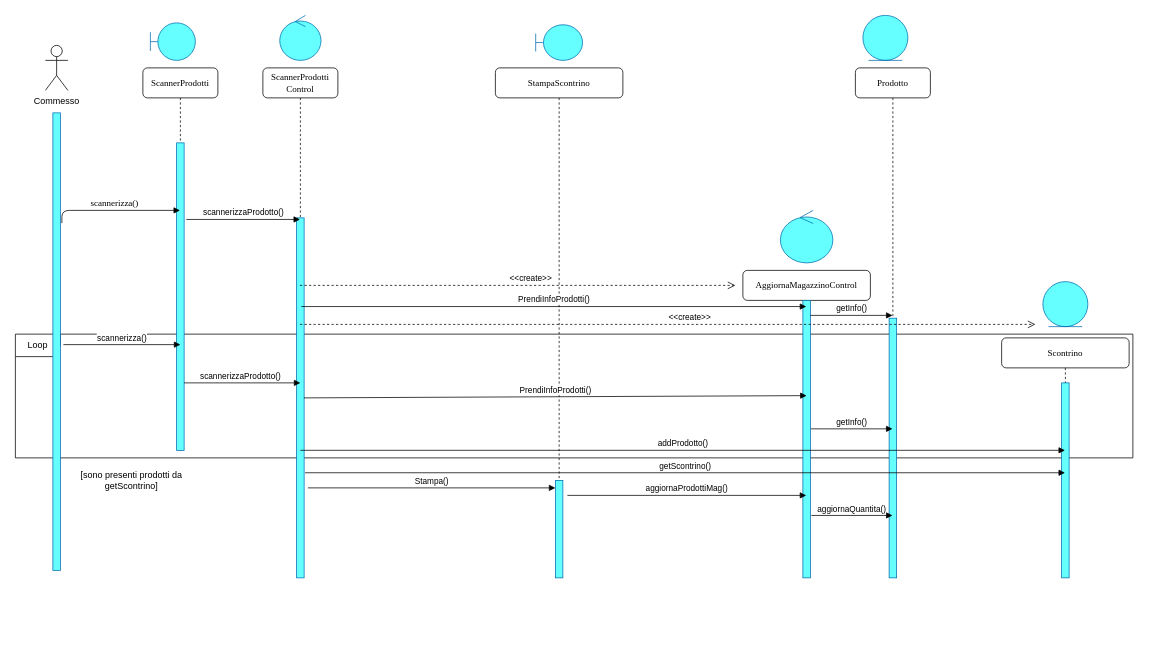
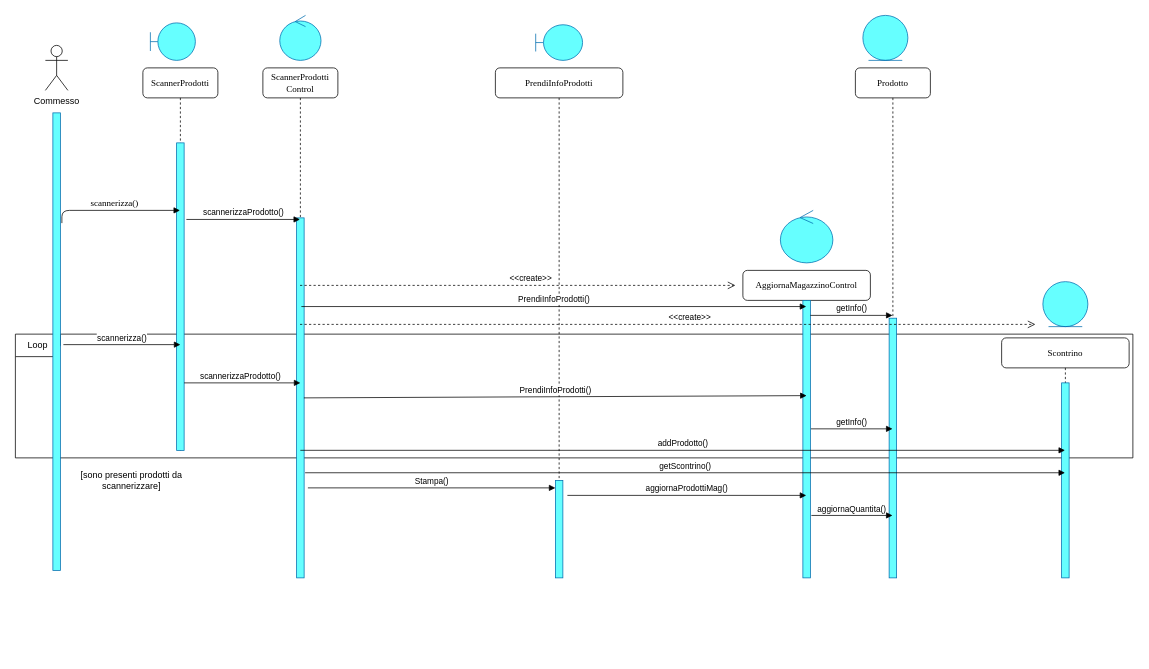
  <mxCell id="0" />
  <mxCell id="1" parent="0" />
  <mxCell id="2" value="Loop" style="shape=umlFrame;whiteSpace=wrap;html=1;" parent="1" vertex="1"><mxGeometry x="20" y="445" width="1490" height="165" as="geometry" /></mxCell>
  <mxCell id="3" value="ScannerProdotti" style="shape=umlLifeline;perimeter=lifelinePerimeter;whiteSpace=wrap;html=1;container=1;collapsible=0;recursiveResize=0;outlineConnect=0;rounded=1;shadow=0;comic=0;labelBackgroundColor=none;strokeWidth=1;fontFamily=Verdana;fontSize=12;align=center;" parent="1" vertex="1"><mxGeometry x="190" y="90" width="100" height="510" as="geometry" /></mxCell>
  <mxCell id="4" value="" style="html=1;points=[];perimeter=orthogonalPerimeter;rounded=0;shadow=0;comic=0;labelBackgroundColor=none;strokeWidth=1;fontFamily=Verdana;fontSize=12;align=center;strokeColor=#006EAF;fontColor=#ffffff;fillColor=#66FFFF;" parent="3" vertex="1"><mxGeometry x="45" y="100" width="10" height="410" as="geometry" /></mxCell>
  <mxCell id="5" value="Commesso" style="shape=umlActor;verticalLabelPosition=bottom;verticalAlign=top;html=1;outlineConnect=0;" parent="1" vertex="1"><mxGeometry x="60" y="60" width="30" height="60" as="geometry" /></mxCell>
  <mxCell id="6" value="" style="html=1;points=[];perimeter=orthogonalPerimeter;rounded=0;shadow=0;comic=0;labelBackgroundColor=none;strokeWidth=1;fontFamily=Verdana;fontSize=12;align=center;strokeColor=#006EAF;fontColor=#ffffff;fillColor=#66FFFF;" parent="1" vertex="1"><mxGeometry x="70" y="150" width="10" height="610" as="geometry" /></mxCell>
  <mxCell id="7" value="ScannerProdotti&lt;br&gt;Control" style="shape=umlLifeline;perimeter=lifelinePerimeter;whiteSpace=wrap;html=1;container=1;collapsible=0;recursiveResize=0;outlineConnect=0;rounded=1;shadow=0;comic=0;labelBackgroundColor=none;strokeWidth=1;fontFamily=Verdana;fontSize=12;align=center;" parent="1" vertex="1"><mxGeometry x="350" y="90" width="100" height="680" as="geometry" /></mxCell>
  <mxCell id="8" value="" style="html=1;points=[];perimeter=orthogonalPerimeter;rounded=0;shadow=0;comic=0;labelBackgroundColor=none;strokeWidth=1;fontFamily=Verdana;fontSize=12;align=center;strokeColor=#006EAF;fontColor=#ffffff;fillColor=#66FFFF;" parent="7" vertex="1"><mxGeometry x="45" y="200" width="10" height="480" as="geometry" /></mxCell>
  <mxCell id="9" value="scannerizza()" style="html=1;verticalAlign=bottom;endArrow=block;labelBackgroundColor=none;fontFamily=Verdana;fontSize=12;edgeStyle=elbowEdgeStyle;elbow=vertical;exitX=1.2;exitY=0.241;exitDx=0;exitDy=0;exitPerimeter=0;" parent="1" source="6" target="3" edge="1"><mxGeometry relative="1" as="geometry"><mxPoint x="125" y="280" as="sourcePoint" /><mxPoint x="210" y="281" as="targetPoint" /><Array as="points"><mxPoint x="80" y="280" /></Array></mxGeometry></mxCell>
  <mxCell id="10" value="scannerizzaProdotto()" style="html=1;verticalAlign=bottom;endArrow=block;exitX=1.3;exitY=0.249;exitDx=0;exitDy=0;exitPerimeter=0;" parent="1" source="4" target="7" edge="1"><mxGeometry width="80" relative="1" as="geometry"><mxPoint x="290" y="300" as="sourcePoint" /><mxPoint x="370" y="300" as="targetPoint" /></mxGeometry></mxCell>
  <mxCell id="11" value="Scontrino" style="shape=umlLifeline;perimeter=lifelinePerimeter;whiteSpace=wrap;html=1;container=1;collapsible=0;recursiveResize=0;outlineConnect=0;rounded=1;shadow=0;comic=0;labelBackgroundColor=none;strokeWidth=1;fontFamily=Verdana;fontSize=12;align=center;" parent="1" vertex="1"><mxGeometry x="1335" y="450" width="170" height="320" as="geometry" /></mxCell>
  <mxCell id="12" value="" style="html=1;points=[];perimeter=orthogonalPerimeter;rounded=0;shadow=0;comic=0;labelBackgroundColor=none;strokeWidth=1;fontFamily=Verdana;fontSize=12;align=center;strokeColor=#006EAF;fontColor=#ffffff;fillColor=#66FFFF;" parent="11" vertex="1"><mxGeometry x="80" y="60" width="10" height="260" as="geometry" /></mxCell>
  <mxCell id="13" value="scannerizzaProdotto()" style="html=1;verticalAlign=bottom;endArrow=block;" parent="1" source="4" edge="1"><mxGeometry x="-0.029" width="80" relative="1" as="geometry"><mxPoint x="300" y="520" as="sourcePoint" /><mxPoint x="400" y="510" as="targetPoint" /><mxPoint as="offset" /></mxGeometry></mxCell>
- <mxCell id="14" value="StampaScontrino" style="shape=umlLifeline;perimeter=lifelinePerimeter;whiteSpace=wrap;html=1;container=1;collapsible=0;recursiveResize=0;outlineConnect=0;rounded=1;shadow=0;comic=0;labelBackgroundColor=none;strokeWidth=1;fontFamily=Verdana;fontSize=12;align=center;" parent="1" vertex="1"><mxGeometry x="660" y="90" width="170" height="680" as="geometry" /></mxCell>
+ <mxCell id="14" value="PrendiInfoProdotti" style="shape=umlLifeline;perimeter=lifelinePerimeter;whiteSpace=wrap;html=1;container=1;collapsible=0;recursiveResize=0;outlineConnect=0;rounded=1;shadow=0;comic=0;labelBackgroundColor=none;strokeWidth=1;fontFamily=Verdana;fontSize=12;align=center;" parent="1" vertex="1"><mxGeometry x="660" y="90" width="170" height="680" as="geometry" /></mxCell>
  <mxCell id="15" value="" style="html=1;points=[];perimeter=orthogonalPerimeter;rounded=0;shadow=0;comic=0;labelBackgroundColor=none;strokeWidth=1;fontFamily=Verdana;fontSize=12;align=center;strokeColor=#006EAF;fontColor=#ffffff;fillColor=#66FFFF;" parent="14" vertex="1"><mxGeometry x="80" y="550" width="10" height="130" as="geometry" /></mxCell>
  <mxCell id="16" style="edgeStyle=orthogonalEdgeStyle;rounded=0;orthogonalLoop=1;jettySize=auto;html=1;exitX=0.5;exitY=1;exitDx=0;exitDy=0;" parent="1" edge="1"><mxGeometry relative="1" as="geometry"><mxPoint x="795" y="870" as="sourcePoint" /><mxPoint x="795" y="870" as="targetPoint" /></mxGeometry></mxCell>
  <mxCell id="17" value="scannerizza()" style="html=1;verticalAlign=bottom;endArrow=block;" parent="1" edge="1"><mxGeometry width="80" relative="1" as="geometry"><mxPoint x="84" y="459" as="sourcePoint" /><mxPoint x="240" y="459" as="targetPoint" /></mxGeometry></mxCell>
  <mxCell id="18" value="AggiornaMagazzinoControl" style="shape=umlLifeline;perimeter=lifelinePerimeter;whiteSpace=wrap;html=1;container=1;collapsible=0;recursiveResize=0;outlineConnect=0;rounded=1;shadow=0;comic=0;labelBackgroundColor=none;strokeWidth=1;fontFamily=Verdana;fontSize=12;align=center;" parent="1" vertex="1"><mxGeometry x="990" y="360" width="170" height="410" as="geometry" /></mxCell>
  <mxCell id="19" value="" style="html=1;points=[];perimeter=orthogonalPerimeter;rounded=0;shadow=0;comic=0;labelBackgroundColor=none;strokeWidth=1;fontFamily=Verdana;fontSize=12;align=center;strokeColor=#006EAF;fontColor=#ffffff;fillColor=#66FFFF;" parent="18" vertex="1"><mxGeometry x="80" y="40" width="10" height="370" as="geometry" /></mxCell>
  <mxCell id="20" value="aggiornaProdottiMag()" style="html=1;verticalAlign=bottom;endArrow=block;" parent="1" target="18" edge="1"><mxGeometry width="80" relative="1" as="geometry"><mxPoint x="756" y="660" as="sourcePoint" /><mxPoint x="1068" y="717" as="targetPoint" /></mxGeometry></mxCell>
  <mxCell id="21" value="" style="shape=umlBoundary;whiteSpace=wrap;html=1;strokeColor=#006EAF;fontColor=#ffffff;fillColor=#66FFFF;" parent="1" vertex="1"><mxGeometry x="200" y="30" width="60" height="50" as="geometry" /></mxCell>
  <mxCell id="22" value="" style="ellipse;shape=umlControl;whiteSpace=wrap;html=1;strokeColor=#006EAF;fontColor=#ffffff;fillColor=#66FFFF;" parent="1" vertex="1"><mxGeometry x="372.5" y="20" width="55" height="60" as="geometry" /></mxCell>
  <mxCell id="23" value="" style="ellipse;shape=umlEntity;whiteSpace=wrap;html=1;strokeColor=#006EAF;fontColor=#ffffff;fillColor=#66FFFF;" parent="1" vertex="1"><mxGeometry x="1390" y="375" width="60" height="60" as="geometry" /></mxCell>
  <mxCell id="24" value="" style="ellipse;shape=umlControl;whiteSpace=wrap;html=1;strokeColor=#006EAF;fontColor=#ffffff;fillColor=#66FFFF;" parent="1" vertex="1"><mxGeometry x="1040" y="280" width="70" height="70" as="geometry" /></mxCell>
  <mxCell id="25" value="PrendiInfoProdotti()" style="html=1;verticalAlign=bottom;endArrow=block;exitX=0.513;exitY=0.468;exitDx=0;exitDy=0;exitPerimeter=0;" parent="1" source="7" target="18" edge="1"><mxGeometry width="80" relative="1" as="geometry"><mxPoint x="560" y="410" as="sourcePoint" /><mxPoint x="1058.57" y="410.5" as="targetPoint" /></mxGeometry></mxCell>
  <mxCell id="26" value="Prodotto" style="shape=umlLifeline;perimeter=lifelinePerimeter;whiteSpace=wrap;html=1;container=1;collapsible=0;recursiveResize=0;outlineConnect=0;rounded=1;shadow=0;comic=0;labelBackgroundColor=none;strokeWidth=1;fontFamily=Verdana;fontSize=12;align=center;" parent="1" vertex="1"><mxGeometry x="1140" y="90" width="100" height="680" as="geometry" /></mxCell>
  <mxCell id="27" value="" style="html=1;points=[];perimeter=orthogonalPerimeter;rounded=0;shadow=0;comic=0;labelBackgroundColor=none;strokeWidth=1;fontFamily=Verdana;fontSize=12;align=center;strokeColor=#006EAF;fontColor=#ffffff;fillColor=#66FFFF;" parent="26" vertex="1"><mxGeometry x="45" y="333.75" width="10" height="346.25" as="geometry" /></mxCell>
  <mxCell id="28" value="" style="ellipse;shape=umlEntity;whiteSpace=wrap;html=1;strokeColor=#006EAF;fontColor=#ffffff;fillColor=#66FFFF;" parent="1" vertex="1"><mxGeometry x="1150" y="20" width="60" height="60" as="geometry" /></mxCell>
  <mxCell id="29" value="getInfo()" style="html=1;verticalAlign=bottom;endArrow=block;" parent="1" target="26" edge="1"><mxGeometry width="80" relative="1" as="geometry"><mxPoint x="1080" y="420" as="sourcePoint" /><mxPoint x="1079" y="419.75" as="targetPoint" /></mxGeometry></mxCell>
  <mxCell id="30" value="PrendiInfoProdotti()" style="html=1;verticalAlign=bottom;endArrow=block;exitX=0.967;exitY=0.5;exitDx=0;exitDy=0;exitPerimeter=0;" parent="1" source="8" edge="1"><mxGeometry width="80" relative="1" as="geometry"><mxPoint x="560" y="530" as="sourcePoint" /><mxPoint x="1075" y="527" as="targetPoint" /></mxGeometry></mxCell>
  <mxCell id="31" value="getInfo()" style="html=1;verticalAlign=bottom;endArrow=block;exitX=1.076;exitY=0.463;exitDx=0;exitDy=0;exitPerimeter=0;" parent="1" source="19" target="26" edge="1"><mxGeometry width="80" relative="1" as="geometry"><mxPoint x="1090" y="430" as="sourcePoint" /><mxPoint x="1189.5" y="430" as="targetPoint" /></mxGeometry></mxCell>
- <mxCell id="32" value="[sono presenti prodotti da getScontrino]" style="text;html=1;strokeColor=none;fillColor=none;align=center;verticalAlign=middle;whiteSpace=wrap;rounded=0;" parent="1" vertex="1"><mxGeometry x="90" y="630" width="170" height="20" as="geometry" /></mxCell>
+ <mxCell id="32" value="[sono presenti prodotti da scannerizzare]" style="text;html=1;strokeColor=none;fillColor=none;align=center;verticalAlign=middle;whiteSpace=wrap;rounded=0;" parent="1" vertex="1"><mxGeometry x="90" y="630" width="170" height="20" as="geometry" /></mxCell>
  <mxCell id="33" style="edgeStyle=orthogonalEdgeStyle;rounded=0;orthogonalLoop=1;jettySize=auto;html=1;exitX=0.5;exitY=1;exitDx=0;exitDy=0;" parent="1" source="32" target="32" edge="1"><mxGeometry relative="1" as="geometry" /></mxCell>
  <mxCell id="34" value="" style="shape=umlBoundary;whiteSpace=wrap;html=1;strokeColor=#006EAF;fontColor=#ffffff;fillColor=#66FFFF;" parent="1" vertex="1"><mxGeometry x="713.75" y="32.5" width="62.5" height="47.5" as="geometry" /></mxCell>
  <mxCell id="35" value="Stampa()" style="html=1;verticalAlign=bottom;endArrow=block;" parent="1" target="15" edge="1"><mxGeometry width="80" relative="1" as="geometry"><mxPoint x="410" y="650" as="sourcePoint" /><mxPoint x="1078" y="727" as="targetPoint" /></mxGeometry></mxCell>
  <mxCell id="36" value="aggiornaQuantita()" style="html=1;verticalAlign=bottom;endArrow=block;exitX=1.133;exitY=0.775;exitDx=0;exitDy=0;exitPerimeter=0;" parent="1" source="19" target="26" edge="1"><mxGeometry width="80" relative="1" as="geometry"><mxPoint x="1080" y="667" as="sourcePoint" /><mxPoint x="1084.5" y="666.94" as="targetPoint" /></mxGeometry></mxCell>
  <mxCell id="37" value="&amp;lt;&amp;lt;create&amp;gt;&amp;gt;" style="html=1;verticalAlign=bottom;endArrow=open;dashed=1;endSize=8;strokeColor=#000000;" parent="1" source="7" edge="1"><mxGeometry x="0.059" relative="1" as="geometry"><mxPoint x="415" y="310" as="sourcePoint" /><mxPoint x="980" y="380" as="targetPoint" /><mxPoint as="offset" /></mxGeometry></mxCell>
  <mxCell id="38" value="&amp;lt;&amp;lt;create&amp;gt;&amp;gt;" style="html=1;verticalAlign=bottom;endArrow=open;dashed=1;endSize=8;strokeColor=#000000;" parent="1" source="7" edge="1"><mxGeometry x="0.059" relative="1" as="geometry"><mxPoint x="1200" y="432" as="sourcePoint" /><mxPoint x="1380" y="432" as="targetPoint" /><mxPoint as="offset" /></mxGeometry></mxCell>
  <mxCell id="39" value="addProdotto()" style="html=1;verticalAlign=bottom;endArrow=block;exitX=0.255;exitY=0.939;exitDx=0;exitDy=0;exitPerimeter=0;" parent="1" source="2" target="11" edge="1"><mxGeometry width="80" relative="1" as="geometry"><mxPoint x="1080" y="600" as="sourcePoint" /><mxPoint x="1291.43" y="599.995" as="targetPoint" /></mxGeometry></mxCell>
  <mxCell id="40" value="getScontrino()" style="html=1;verticalAlign=bottom;endArrow=block;exitX=1.133;exitY=0.708;exitDx=0;exitDy=0;exitPerimeter=0;" parent="1" source="8" target="11" edge="1"><mxGeometry width="80" relative="1" as="geometry"><mxPoint x="420" y="660" as="sourcePoint" /><mxPoint x="750" y="660" as="targetPoint" /></mxGeometry></mxCell>
